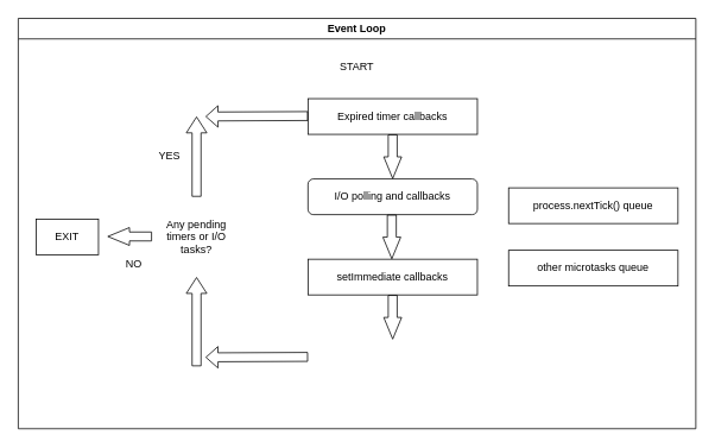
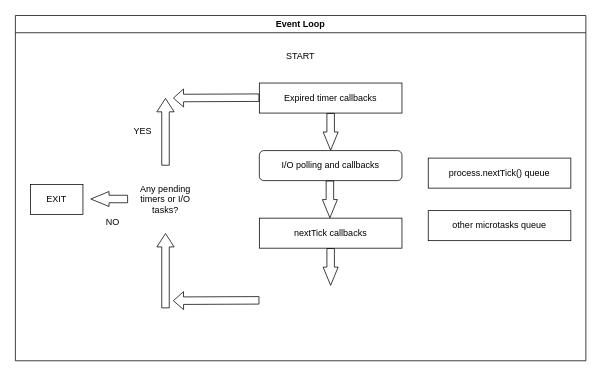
  <mxCell id="0" />
  <mxCell id="1" parent="0" />
  <mxCell id="2" value="Event Loop" style="swimlane;whiteSpace=wrap;html=1;" vertex="1" parent="1"><mxGeometry x="20" y="20" width="760" height="460" as="geometry" /></mxCell>
- <mxCell id="3" value="setImmediate callbacks" style="rounded=0;whiteSpace=wrap;html=1;" vertex="1" parent="2"><mxGeometry x="325" y="270" width="190" height="40" as="geometry" /></mxCell>
+ <mxCell id="3" value="nextTick callbacks" style="rounded=0;whiteSpace=wrap;html=1;" vertex="1" parent="2"><mxGeometry x="325" y="270" width="190" height="40" as="geometry" /></mxCell>
  <mxCell id="4" value="I/O polling and callbacks" style="whiteSpace=wrap;html=1;rounded=1;" vertex="1" parent="2"><mxGeometry x="325" y="180" width="190" height="40" as="geometry" /></mxCell>
  <mxCell id="5" value="Expired timer callbacks" style="rounded=0;whiteSpace=wrap;html=1;" vertex="1" parent="2"><mxGeometry x="325" y="90" width="190" height="40" as="geometry" /></mxCell>
  <mxCell id="6" value="START" style="text;html=1;strokeColor=none;fillColor=none;align=center;verticalAlign=middle;whiteSpace=wrap;rounded=0;" vertex="1" parent="2"><mxGeometry x="350" y="40" width="60" height="30" as="geometry" /></mxCell>
  <mxCell id="7" value="process.nextTick() queue" style="rounded=0;whiteSpace=wrap;html=1;" vertex="1" parent="2"><mxGeometry x="550" y="190" width="190" height="40" as="geometry" /></mxCell>
  <mxCell id="8" value="other microtasks queue" style="rounded=0;whiteSpace=wrap;html=1;" vertex="1" parent="2"><mxGeometry x="550" y="260" width="190" height="40" as="geometry" /></mxCell>
  <mxCell id="9" value="" style="shape=flexArrow;endArrow=classic;html=1;endWidth=9;endSize=7.75;" edge="1" parent="2"><mxGeometry width="50" height="50" relative="1" as="geometry"><mxPoint x="420" y="130" as="sourcePoint" /><mxPoint x="420" y="180" as="targetPoint" /></mxGeometry></mxCell>
  <mxCell id="10" value="" style="shape=flexArrow;endArrow=classic;html=1;endWidth=9;endSize=7.75;" edge="1" parent="2"><mxGeometry width="50" height="50" relative="1" as="geometry"><mxPoint x="419" y="220" as="sourcePoint" /><mxPoint x="419" y="270" as="targetPoint" /></mxGeometry></mxCell>
  <mxCell id="11" value="" style="shape=flexArrow;endArrow=classic;html=1;endWidth=9;endSize=7.75;" edge="1" parent="2"><mxGeometry width="50" height="50" relative="1" as="geometry"><mxPoint x="420" y="310" as="sourcePoint" /><mxPoint x="420" y="360" as="targetPoint" /></mxGeometry></mxCell>
  <mxCell id="12" value="" style="shape=flexArrow;endArrow=classic;html=1;endWidth=13;endSize=4.17;" edge="1" parent="2"><mxGeometry width="50" height="50" relative="1" as="geometry"><mxPoint x="325" y="379.5" as="sourcePoint" /><mxPoint x="210" y="380" as="targetPoint" /><Array as="points"><mxPoint x="210" y="380" /></Array></mxGeometry></mxCell>
  <mxCell id="13" value="" style="shape=flexArrow;endArrow=classic;html=1;endWidth=13;endSize=4.17;" edge="1" parent="2"><mxGeometry width="50" height="50" relative="1" as="geometry"><mxPoint x="325" y="109.5" as="sourcePoint" /><mxPoint x="210" y="110" as="targetPoint" /><Array as="points"><mxPoint x="210" y="110" /></Array></mxGeometry></mxCell>
  <mxCell id="14" value="" style="shape=flexArrow;endArrow=classic;html=1;endWidth=12;endSize=5.61;" edge="1" parent="2"><mxGeometry width="50" height="50" relative="1" as="geometry"><mxPoint x="200" y="390" as="sourcePoint" /><mxPoint x="200" y="290" as="targetPoint" /></mxGeometry></mxCell>
  <mxCell id="15" value="" style="shape=flexArrow;endArrow=classic;html=1;endWidth=12;endSize=5.61;" edge="1" parent="2"><mxGeometry width="50" height="50" relative="1" as="geometry"><mxPoint x="200" y="200" as="sourcePoint" /><mxPoint x="200" y="110" as="targetPoint" /></mxGeometry></mxCell>
  <mxCell id="16" value="Any pending timers or I/O tasks?" style="text;html=1;strokeColor=none;fillColor=none;align=center;verticalAlign=middle;whiteSpace=wrap;rounded=0;" vertex="1" parent="2"><mxGeometry x="160" y="210" width="80" height="70" as="geometry" /></mxCell>
  <mxCell id="17" value="EXIT" style="rounded=0;whiteSpace=wrap;html=1;" vertex="1" parent="2"><mxGeometry x="20" y="225" width="70" height="40" as="geometry" /></mxCell>
  <mxCell id="18" value="" style="shape=flexArrow;endArrow=classic;html=1;endWidth=9;endSize=7.75;" edge="1" parent="2"><mxGeometry width="50" height="50" relative="1" as="geometry"><mxPoint x="150" y="244.5" as="sourcePoint" /><mxPoint x="100" y="244.5" as="targetPoint" /></mxGeometry></mxCell>
  <mxCell id="19" value="NO" style="text;html=1;strokeColor=none;fillColor=none;align=center;verticalAlign=middle;whiteSpace=wrap;rounded=0;" vertex="1" parent="2"><mxGeometry x="100" y="260" width="60" height="30" as="geometry" /></mxCell>
  <mxCell id="20" value="YES" style="text;html=1;strokeColor=none;fillColor=none;align=center;verticalAlign=middle;whiteSpace=wrap;rounded=0;" vertex="1" parent="2"><mxGeometry x="140" y="140" width="60" height="30" as="geometry" /></mxCell>
